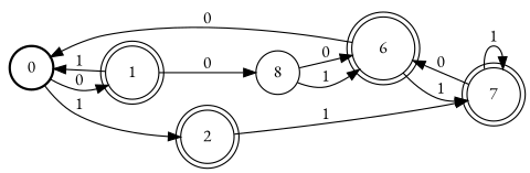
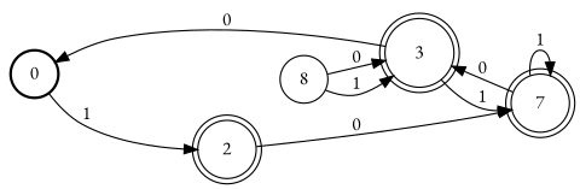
  digraph {
    fontname="EB Garamond"
    rankdir=LR
    node [fontname="EB Garamond" shape=circle peripheries=2]
    edge [fontname="EB Garamond"]
    0 [style=bold peripheries=""]
-   1
    2
    n4 [label=8 peripheries=""]
    n5 [label=7]
-   6
-   0 -> 1 [label=0]
+   6 [label=3]
    0 -> 2 [label=1]
-   1 -> 0 [label=1]
-   1 -> n4 [label=0]
-   2 -> n5 [label=1]
+   2 -> n5 [label=0]
    n4 -> 6 [label=0]
    n4 -> 6 [label=1]
    n5 -> n5 [label=1]
    n5 -> 6 [label=0]
    6 -> 0 [label=0]
    6 -> n5 [label=1]
  }
